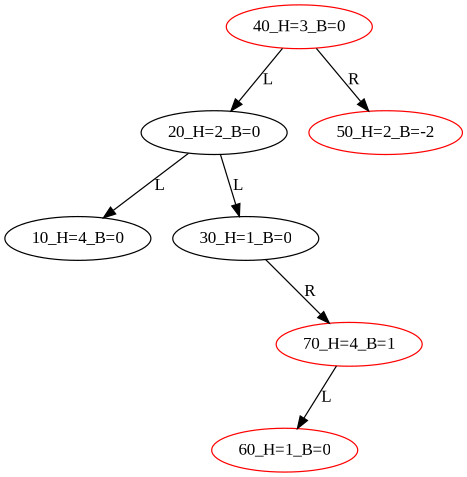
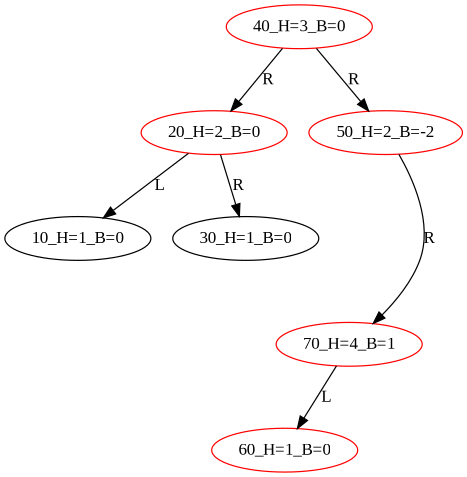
  digraph {
    fontname="Liberation Serif"
    node [fontname="Liberation Serif"]
    edge [fontname="Liberation Serif"]
    "40_H=3_B=0" [color=red]
-   "20_H=2_B=0"
+   "20_H=2_B=0" [color=red]
    "50_H=2_B=-2" [color=red]
-   "10_H=1_B=0" [label="10_H=4_B=0"]
+   "10_H=1_B=0"
    "30_H=1_B=0"
    HD0 [style=invis]
    n7 [color=red label="70_H=4_B=1"]
    "60_H=1_B=0" [color=red]
    HD1 [style=invis]
-   "40_H=3_B=0" -> "20_H=2_B=0" [label=L]
+   "40_H=3_B=0" -> "20_H=2_B=0" [label=R]
    "40_H=3_B=0" -> "50_H=2_B=-2" [label=R]
    "20_H=2_B=0" -> "10_H=1_B=0" [label=L]
-   "20_H=2_B=0" -> "30_H=1_B=0" [label=L]
+   "20_H=2_B=0" -> "30_H=1_B=0" [label=R]
    "50_H=2_B=-2" -> HD0 [label=L style=invis]
-   "30_H=1_B=0" -> n7 [label=R]
+   "50_H=2_B=-2" -> n7 [label=R]
    n7 -> "60_H=1_B=0" [label=L]
    n7 -> HD1 [label=L style=invis]
  }
